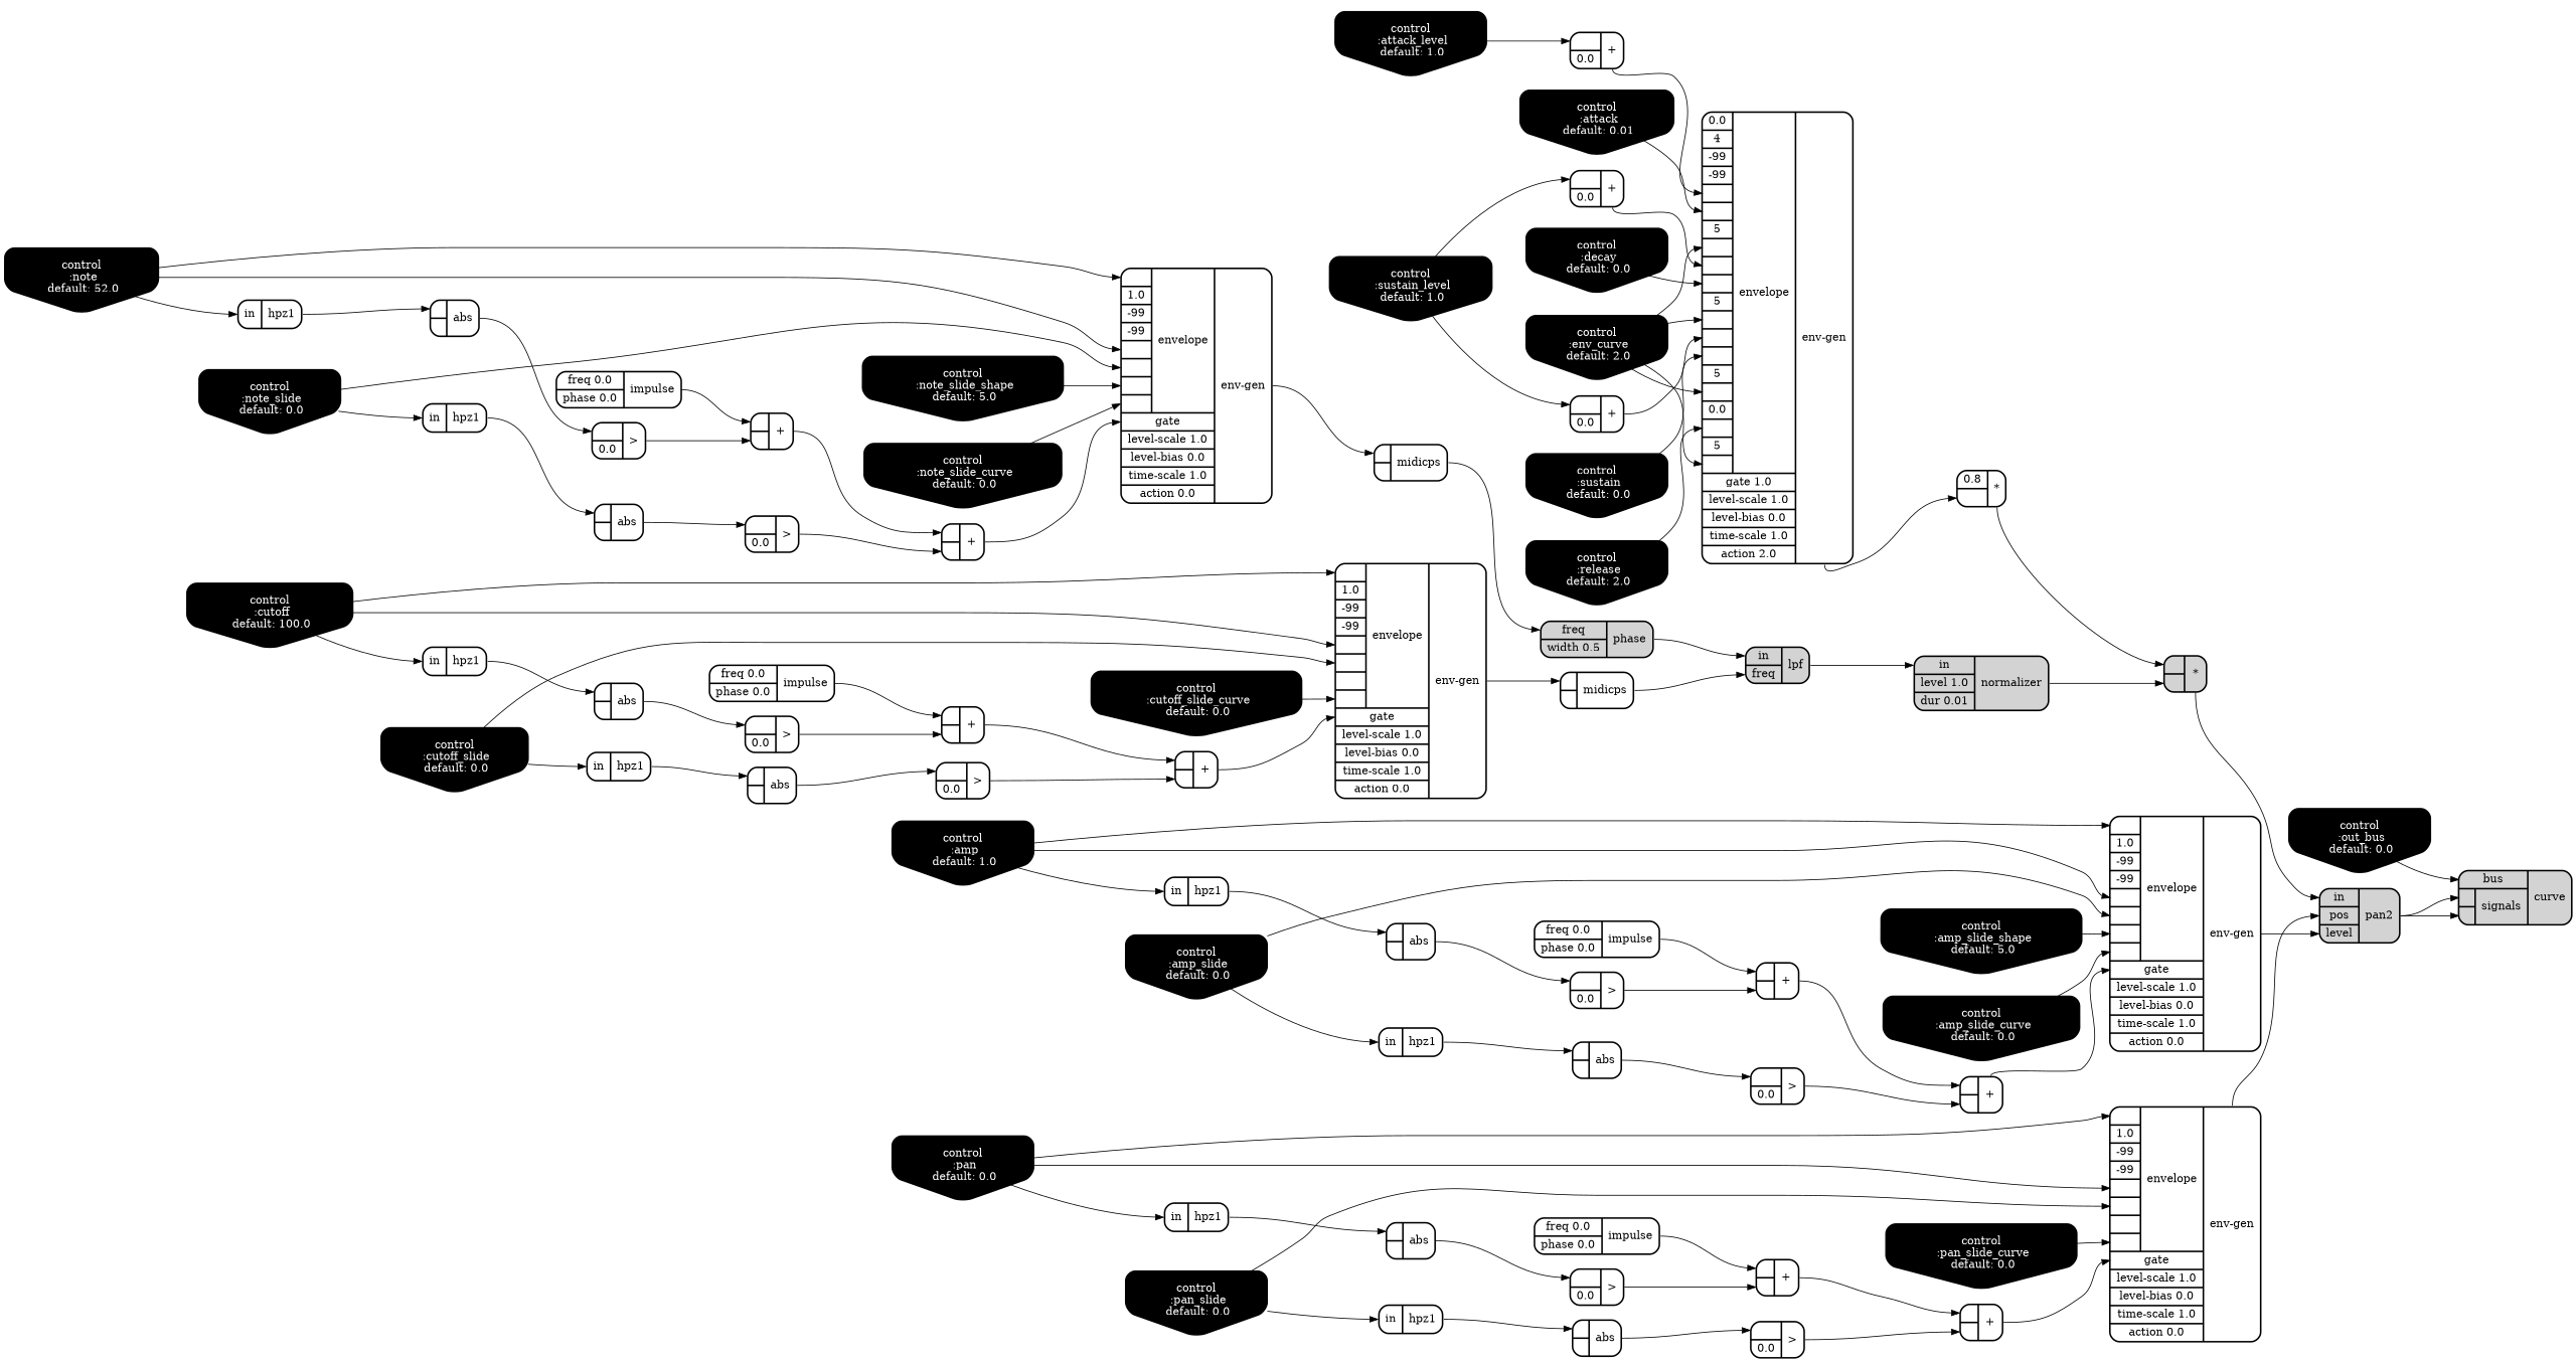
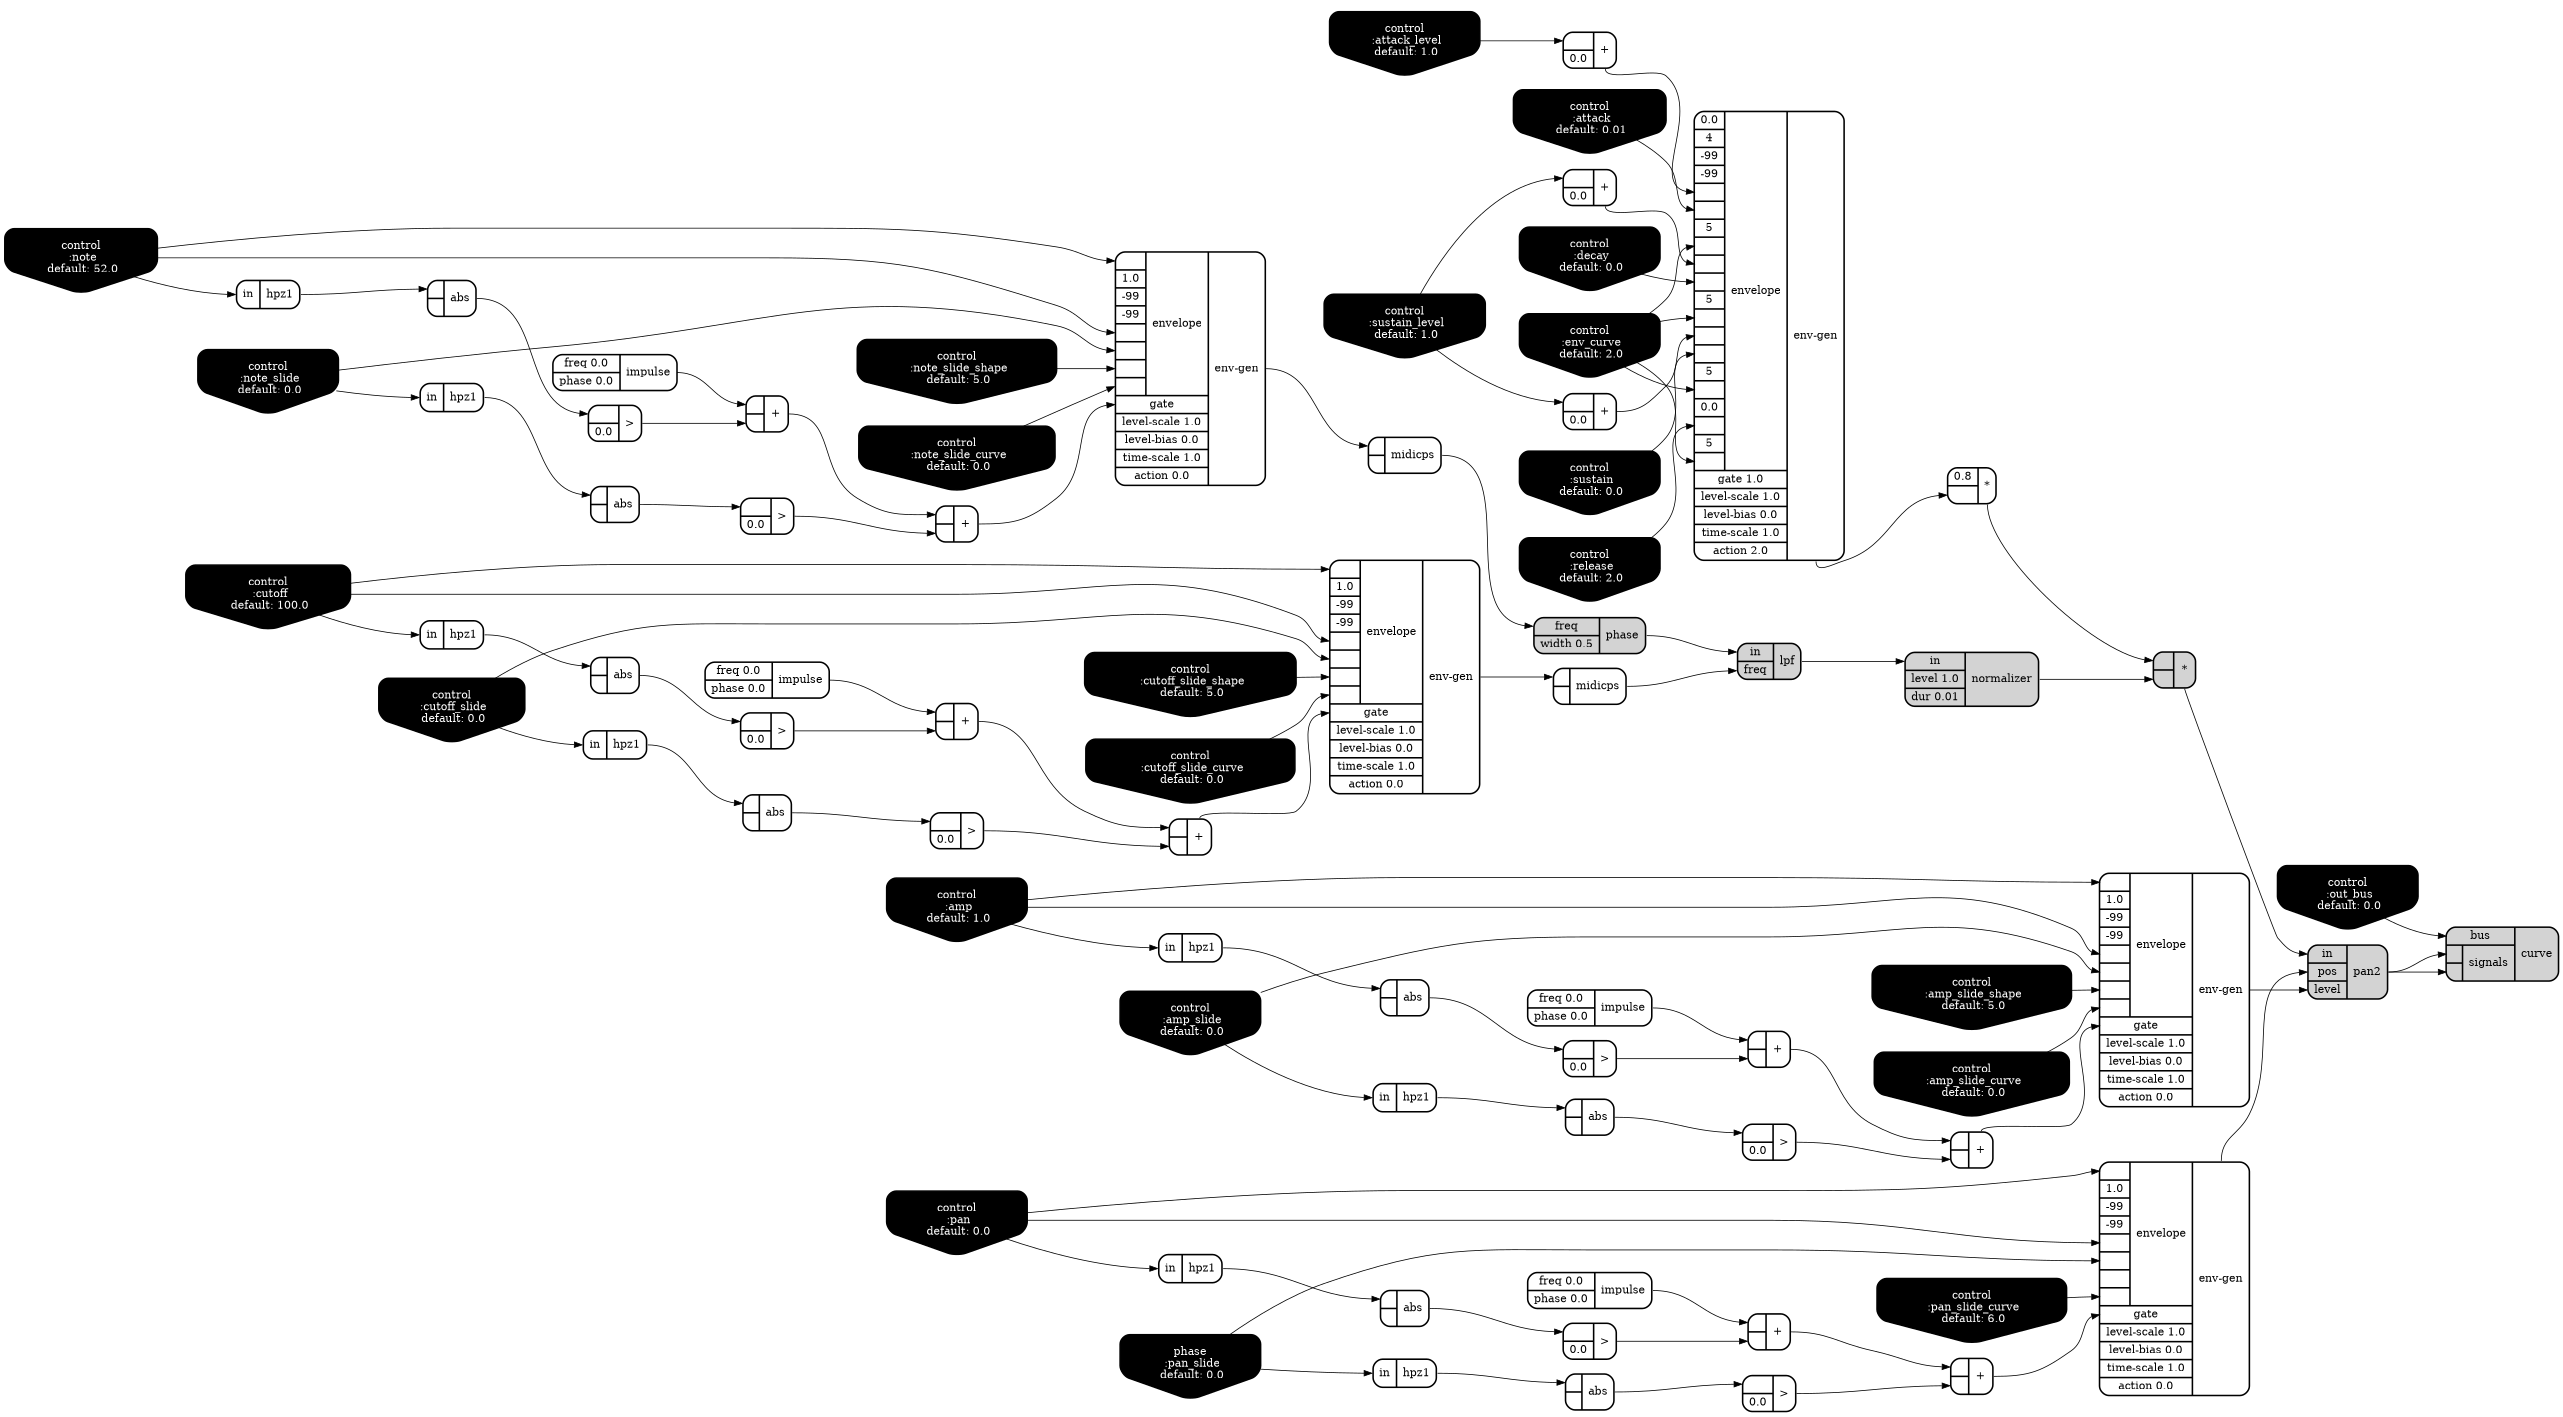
  digraph {
    rankdir=LR
    node [rankdir=LR shape=record style="bold, rounded"]
    edge [headport=a tailport=__UG_NAME__]
    n1 [label="{{ <a> 0.8|<b> } |<__UG_NAME__>* }"]
    n2 [label="{{ <a> |<b> } |<__UG_NAME__>* }" style="filled, bold, rounded"]
    n3 [label="{{ <in> in|<pos> pos|<level> level} |<__UG_NAME__>pan2 }" style="filled, bold, rounded"]
    n4 [label="{{ <bus> bus|{{<signals___pan2___0>|<signals___pan2___1>}|signals}} |<__UG_NAME__>curve }" style="filled, bold, rounded"]
    n5 [label="{{ <a> |<b> } |<__UG_NAME__>+ }"]
    n6 [label="{{ <a> |<b> } |<__UG_NAME__>+ }"]
    n7 [label="{{ {{<envelope___control___0>|1.0|-99|-99|<envelope___control___4>|<envelope___control___5>|<envelope___control___6>|<envelope___control___7>}|envelope}|<gate> gate|<level____scale> level-scale 1.0|<level____bias> level-bias 0.0|<time____scale> time-scale 1.0|<action> action 0.0} |<__UG_NAME__>env-gen }"]
    n8 [label="{{ <a> |<b> } |<__UG_NAME__>midicps }"]
    n9 [label="{{ <a> |<b> 0.0} |<__UG_NAME__>+ }"]
    n10 [label="{{ {{0.0|4|-99|-99|<envelope___binary____op____u____gen___4>|<envelope___control___5>|5|<envelope___control___7>|<envelope___binary____op____u____gen___8>|<envelope___control___9>|5|<envelope___control___11>|<envelope___binary____op____u____gen___12>|<envelope___control___13>|5|<envelope___control___15>|0.0|<envelope___control___17>|5|<envelope___control___19>}|envelope}|<gate> gate 1.0|<level____scale> level-scale 1.0|<level____bias> level-bias 0.0|<time____scale> time-scale 1.0|<action> action 2.0} |<__UG_NAME__>env-gen }"]
    n11 [label="{{ <a> |<b> 0.0} |<__UG_NAME__>+ }"]
    n12 [label="{{ <a> |<b> 0.0} |<__UG_NAME__>+ }"]
    n13 [label="{{ <a> |<b> } |<__UG_NAME__>+ }"]
    n14 [label="{{ <a> |<b> } |<__UG_NAME__>+ }"]
    n15 [label="{{ {{<envelope___control___0>|1.0|-99|-99|<envelope___control___4>|<envelope___control___5>|<envelope___control___6>|<envelope___control___7>}|envelope}|<gate> gate|<level____scale> level-scale 1.0|<level____bias> level-bias 0.0|<time____scale> time-scale 1.0|<action> action 0.0} |<__UG_NAME__>env-gen }"]
    n16 [label="{{ <a> |<b> } |<__UG_NAME__>midicps }"]
    n17 [label="{{ <a> |<b> } |<__UG_NAME__>+ }"]
    n18 [label="{{ <a> |<b> } |<__UG_NAME__>+ }"]
    n19 [label="{{ {{<envelope___control___0>|1.0|-99|-99|<envelope___control___4>|<envelope___control___5>|<envelope___control___6>|<envelope___control___7>}|envelope}|<gate> gate|<level____scale> level-scale 1.0|<level____bias> level-bias 0.0|<time____scale> time-scale 1.0|<action> action 0.0} |<__UG_NAME__>env-gen }"]
    n20 [label="{{ <a> |<b> } |<__UG_NAME__>+ }"]
    n21 [label="{{ <a> |<b> } |<__UG_NAME__>+ }"]
    n22 [label="{{ {{<envelope___control___0>|1.0|-99|-99|<envelope___control___4>|<envelope___control___5>|<envelope___control___6>|<envelope___control___7>}|envelope}|<gate> gate|<level____scale> level-scale 1.0|<level____bias> level-bias 0.0|<time____scale> time-scale 1.0|<action> action 0.0} |<__UG_NAME__>env-gen }"]
    n23 [label="{{ <a> |<b> 0.0} |<__UG_NAME__>\> }"]
    n24 [label="{{ <a> |<b> 0.0} |<__UG_NAME__>\> }"]
    n25 [label="{{ <a> |<b> 0.0} |<__UG_NAME__>\> }"]
    n26 [label="{{ <a> |<b> 0.0} |<__UG_NAME__>\> }"]
    n27 [label="{{ <a> |<b> 0.0} |<__UG_NAME__>\> }"]
    n28 [label="{{ <a> |<b> 0.0} |<__UG_NAME__>\> }"]
    n29 [label="{{ <a> |<b> 0.0} |<__UG_NAME__>\> }"]
    n30 [label="{{ <a> |<b> 0.0} |<__UG_NAME__>\> }"]
    n31 [label="{{ <a> |<b> } |<__UG_NAME__>abs }"]
    n32 [label="{{ <a> |<b> } |<__UG_NAME__>abs }"]
    n33 [label="{{ <a> |<b> } |<__UG_NAME__>abs }"]
    n34 [label="{{ <a> |<b> } |<__UG_NAME__>abs }"]
    n35 [label="{{ <a> |<b> } |<__UG_NAME__>abs }"]
    n36 [label="{{ <a> |<b> } |<__UG_NAME__>abs }"]
    n37 [label="{{ <a> |<b> } |<__UG_NAME__>abs }"]
    n38 [label="{{ <a> |<b> } |<__UG_NAME__>abs }"]
    n39 [fillcolor=black fontcolor=white label="control\n :note\n default: 52.0" shape=invhouse style="rounded, filled, bold" rankdir=""]
    n40 [label="{{ <in> in} |<__UG_NAME__>hpz1 }"]
    n41 [fillcolor=black fontcolor=white label="control\n :note_slide\n default: 0.0" shape=invhouse style="rounded, filled, bold" rankdir=""]
    n42 [label="{{ <in> in} |<__UG_NAME__>hpz1 }"]
    n43 [fillcolor=black fontcolor=white label="control\n :note_slide_shape\n default: 5.0" shape=invhouse style="rounded, filled, bold" rankdir=""]
    n44 [fillcolor=black fontcolor=white label="control\n :note_slide_curve\n default: 0.0" shape=invhouse style="rounded, filled, bold" rankdir=""]
    n45 [fillcolor=black fontcolor=white label="control\n :amp\n default: 1.0" shape=invhouse style="rounded, filled, bold" rankdir=""]
    n46 [label="{{ <in> in} |<__UG_NAME__>hpz1 }"]
    n47 [fillcolor=black fontcolor=white label="control\n :amp_slide\n default: 0.0" shape=invhouse style="rounded, filled, bold" rankdir=""]
    n48 [label="{{ <in> in} |<__UG_NAME__>hpz1 }"]
    n49 [fillcolor=black fontcolor=white label="control\n :amp_slide_shape\n default: 5.0" shape=invhouse style="rounded, filled, bold" rankdir=""]
    n50 [fillcolor=black fontcolor=white label="control\n :amp_slide_curve\n default: 0.0" shape=invhouse style="rounded, filled, bold" rankdir=""]
    n51 [fillcolor=black fontcolor=white label="control\n :pan\n default: 0.0" shape=invhouse style="rounded, filled, bold" rankdir=""]
    n52 [label="{{ <in> in} |<__UG_NAME__>hpz1 }"]
-   n53 [fillcolor=black fontcolor=white label="control\n :pan_slide\n default: 0.0" shape=invhouse style="rounded, filled, bold" rankdir=""]
+   n53 [fillcolor=black fontcolor=white label="phase\n :pan_slide\n default: 0.0" shape=invhouse style="rounded, filled, bold" rankdir=""]
    n54 [label="{{ <in> in} |<__UG_NAME__>hpz1 }"]
-   n55 [fillcolor=black fontcolor=white label="control\n :pan_slide_curve\n default: 0.0" shape=invhouse style="rounded, filled, bold" rankdir=""]
+   n55 [fillcolor=black fontcolor=white label="control\n :pan_slide_curve\n default: 6.0" shape=invhouse style="rounded, filled, bold" rankdir=""]
    n56 [fillcolor=black fontcolor=white label="control\n :attack\n default: 0.01" shape=invhouse style="rounded, filled, bold" rankdir=""]
    n57 [fillcolor=black fontcolor=white label="control\n :decay\n default: 0.0" shape=invhouse style="rounded, filled, bold" rankdir=""]
    n58 [fillcolor=black fontcolor=white label="control\n :sustain\n default: 0.0" shape=invhouse style="rounded, filled, bold" rankdir=""]
    n59 [fillcolor=black fontcolor=white label="control\n :release\n default: 2.0" shape=invhouse style="rounded, filled, bold" rankdir=""]
    n60 [fillcolor=black fontcolor=white label="control\n :attack_level\n default: 1.0" shape=invhouse style="rounded, filled, bold" rankdir=""]
    n61 [fillcolor=black fontcolor=white label="control\n :sustain_level\n default: 1.0" shape=invhouse style="rounded, filled, bold" rankdir=""]
    n62 [fillcolor=black fontcolor=white label="control\n :env_curve\n default: 2.0" shape=invhouse style="rounded, filled, bold" rankdir=""]
    n63 [fillcolor=black fontcolor=white label="control\n :cutoff\n default: 100.0" shape=invhouse style="rounded, filled, bold" rankdir=""]
    n64 [label="{{ <in> in} |<__UG_NAME__>hpz1 }"]
    n65 [fillcolor=black fontcolor=white label="control\n :cutoff_slide\n default: 0.0" shape=invhouse style="rounded, filled, bold" rankdir=""]
    n66 [label="{{ <in> in} |<__UG_NAME__>hpz1 }"]
+   n67 [fillcolor=black fontcolor=white label="control\n :cutoff_slide_shape\n default: 5.0" shape=invhouse style="rounded, filled, bold" rankdir=""]
    n68 [fillcolor=black fontcolor=white label="control\n :cutoff_slide_curve\n default: 0.0" shape=invhouse style="rounded, filled, bold" rankdir=""]
    n69 [fillcolor=black fontcolor=white label="control\n :out_bus\n default: 0.0" shape=invhouse style="rounded, filled, bold" rankdir=""]
    n70 [label="{{ <freq> freq|<width> width 0.5} |<__UG_NAME__>phase }" style="filled, bold, rounded"]
    n71 [label="{{ <in> in|<freq> freq} |<__UG_NAME__>lpf }" style="filled, bold, rounded"]
    n72 [label="{{ <freq> freq 0.0|<phase> phase 0.0} |<__UG_NAME__>impulse }"]
    n73 [label="{{ <freq> freq 0.0|<phase> phase 0.0} |<__UG_NAME__>impulse }"]
    n74 [label="{{ <freq> freq 0.0|<phase> phase 0.0} |<__UG_NAME__>impulse }"]
    n75 [label="{{ <freq> freq 0.0|<phase> phase 0.0} |<__UG_NAME__>impulse }"]
    n76 [label="{{ <in> in|<level> level 1.0|<dur> dur 0.01} |<__UG_NAME__>normalizer }" style="filled, bold, rounded"]
    n1 -> n2
    n2 -> n3 [headport=in]
    n3 -> n4 [headport=signals___pan2___0]
    n3 -> n4 [headport=signals___pan2___1]
    n5 -> n6
    n6 -> n7 [headport=gate]
    n7 -> n8
    n8 -> n70 [headport=freq]
    n9 -> n10 [headport=envelope___binary____op____u____gen___4]
    n10 -> n1 [headport=b]
    n11 -> n10 [headport=envelope___binary____op____u____gen___8]
    n12 -> n10 [headport=envelope___binary____op____u____gen___12]
    n13 -> n14
    n14 -> n15 [headport=gate]
    n15 -> n16
    n16 -> n71 [headport=freq]
    n17 -> n18
    n18 -> n19 [headport=gate]
    n19 -> n3 [headport=pos]
    n20 -> n21
    n21 -> n22 [headport=gate]
    n22 -> n3 [headport=level]
    n23 -> n5 [headport=b]
    n24 -> n6 [headport=b]
    n25 -> n13 [headport=b]
    n26 -> n14 [headport=b]
    n27 -> n17 [headport=b]
    n28 -> n18 [headport=b]
    n29 -> n20 [headport=b]
    n30 -> n21 [headport=b]
    n31 -> n23
    n32 -> n24
    n33 -> n25
    n34 -> n26
    n35 -> n27
    n36 -> n28
    n37 -> n29
    n38 -> n30
    n39 -> n7 [headport=envelope___control___0]
    n39 -> n7 [headport=envelope___control___4]
    n39 -> n40 [headport=in]
    n40 -> n31
    n41 -> n7 [headport=envelope___control___5]
    n41 -> n42 [headport=in]
    n42 -> n32
    n43 -> n7 [headport=envelope___control___6]
    n44 -> n7 [headport=envelope___control___7]
    n45 -> n22 [headport=envelope___control___0]
    n45 -> n22 [headport=envelope___control___4]
    n45 -> n46 [headport=in]
    n46 -> n37
    n47 -> n22 [headport=envelope___control___5]
    n47 -> n48 [headport=in]
    n48 -> n38
    n49 -> n22 [headport=envelope___control___6]
    n50 -> n22 [headport=envelope___control___7]
    n51 -> n19 [headport=envelope___control___0]
    n51 -> n19 [headport=envelope___control___4]
    n51 -> n52 [headport=in]
    n52 -> n35
    n53 -> n19 [headport=envelope___control___5]
    n53 -> n54 [headport=in]
    n54 -> n36
    n55 -> n19 [headport=envelope___control___7]
    n56 -> n10 [headport=envelope___control___5]
    n57 -> n10 [headport=envelope___control___9]
    n58 -> n10 [headport=envelope___control___13]
    n59 -> n10 [headport=envelope___control___17]
    n60 -> n9
    n61 -> n11
    n61 -> n12
    n62 -> n10 [headport=envelope___control___7]
    n62 -> n10 [headport=envelope___control___11]
    n62 -> n10 [headport=envelope___control___15]
    n62 -> n10 [headport=envelope___control___19]
    n63 -> n15 [headport=envelope___control___0]
    n63 -> n15 [headport=envelope___control___4]
    n63 -> n64 [headport=in]
    n64 -> n33
    n65 -> n15 [headport=envelope___control___5]
    n65 -> n66 [headport=in]
    n66 -> n34
+   n67 -> n15 [headport=envelope___control___6]
    n68 -> n15 [headport=envelope___control___7]
    n69 -> n4 [headport=bus]
    n70 -> n71 [headport=in]
    n71 -> n76 [headport=in]
    n72 -> n5
    n73 -> n13
    n74 -> n17
    n75 -> n20
    n76 -> n2 [headport=b]
  }
